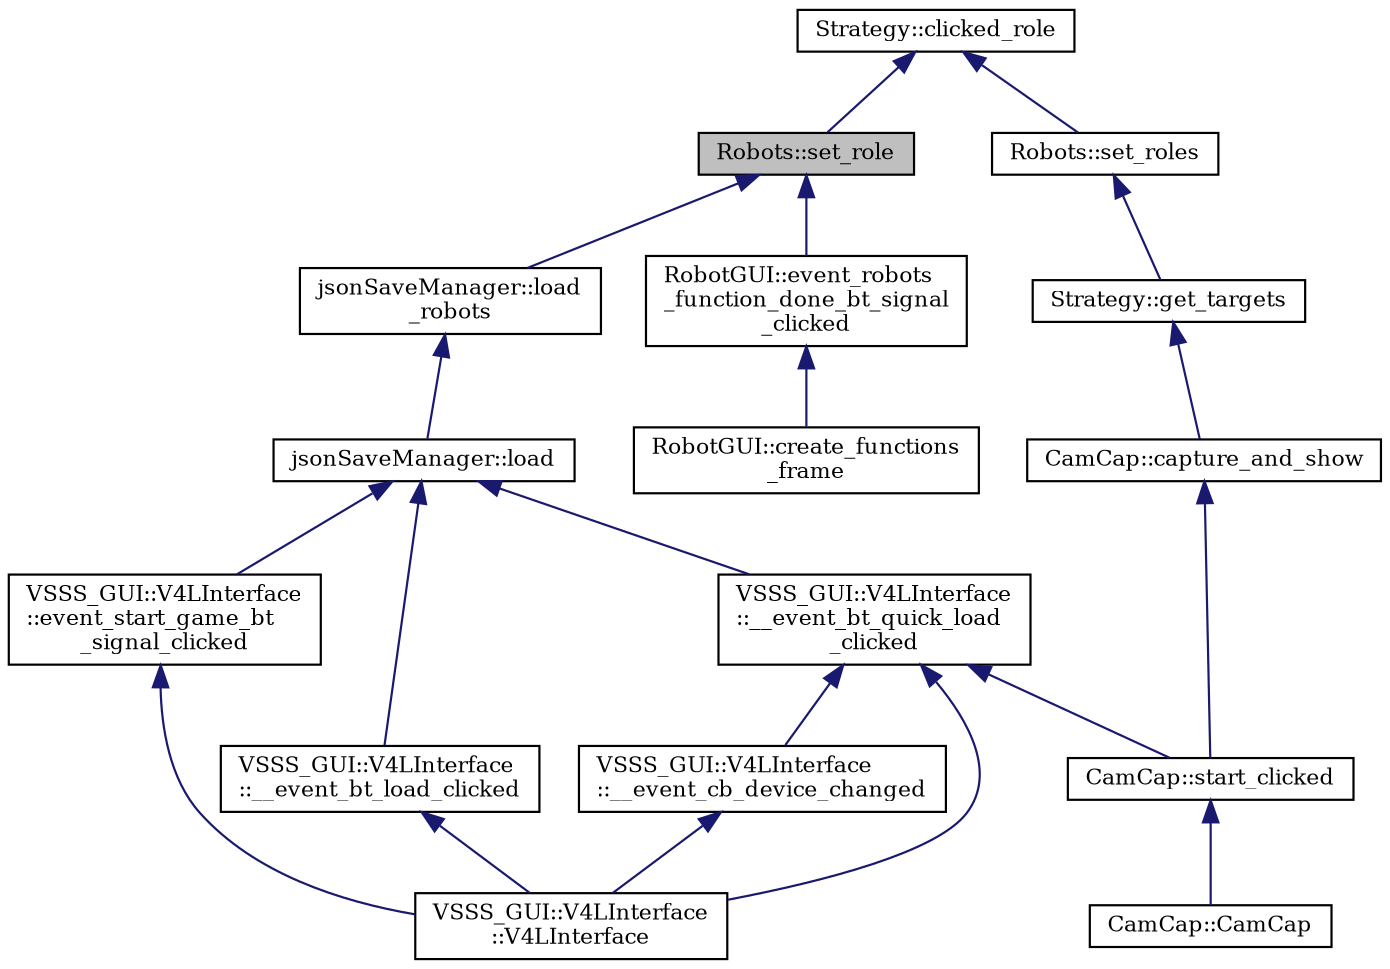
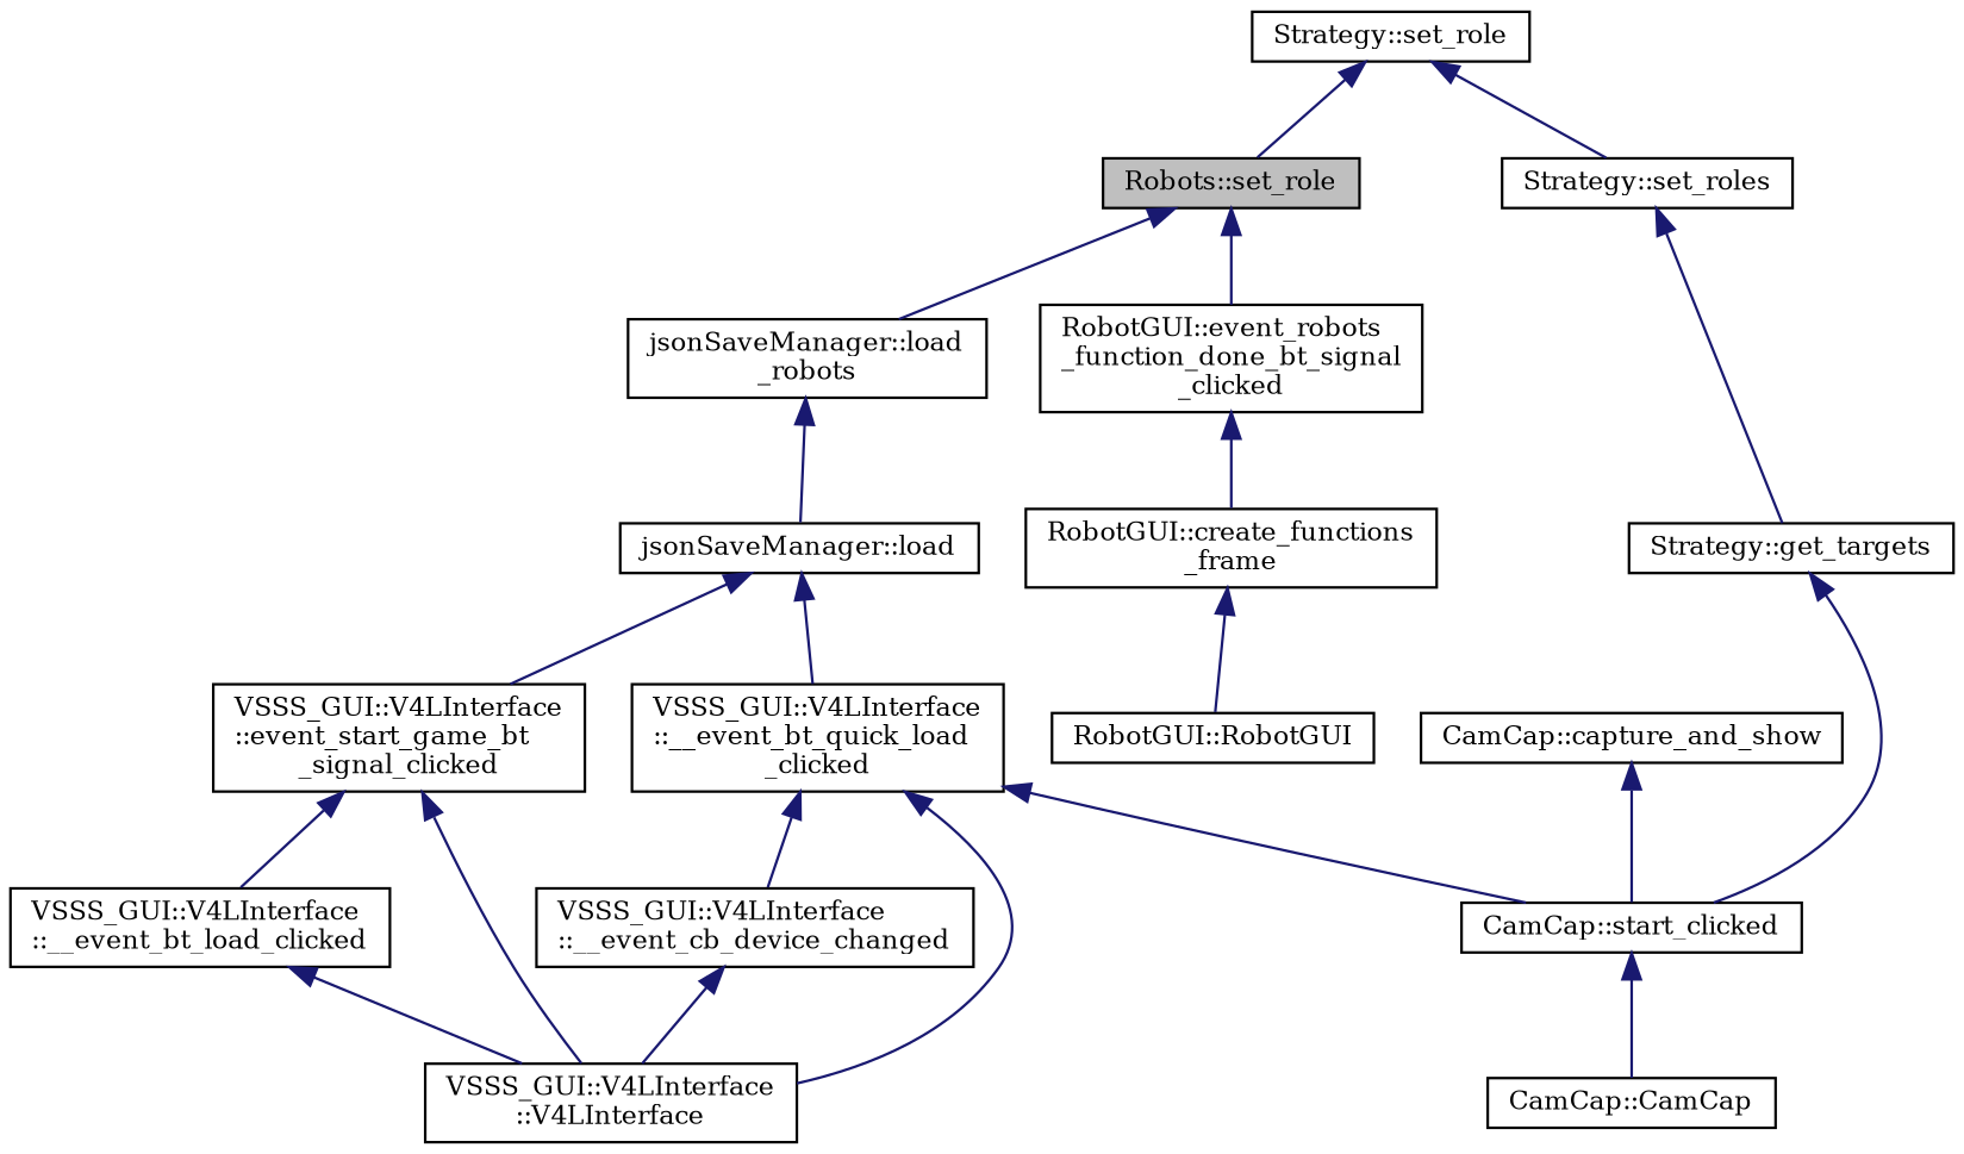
  digraph {
    fontname="DejaVu Serif"
    rankdir=TB
    node [color=black fillcolor=white fontname="DejaVu Serif" fontsize=10 shape=record style=filled]
    edge [color=midnightblue dir=back fontname="DejaVu Serif" fontsize=10 labelfontname=Helvetica labelfontsize=10 style=solid]
    n1 [fillcolor=grey75 fontcolor=black height=0.2 label="Robots::set_role" width=0.4]
    n2 [height=0.2 label="RobotGUI::event_robots\l_function_done_bt_signal\l_clicked" width=0.4]
    n3 [height=0.2 label="jsonSaveManager::load\l_robots" width=0.4]
    n4 [height=0.2 label="RobotGUI::create_functions\l_frame" width=0.4]
    n5 [height=0.2 label="jsonSaveManager::load" width=0.4]
-   n6 [height=0.2 label="Strategy::clicked_role" width=0.4]
-   n7 [height=0.2 label="Robots::set_roles" width=0.4]
+   n6 [height=0.2 label="Strategy::set_role" width=0.4]
+   n7 [height=0.2 label="Strategy::set_roles" width=0.4]
+   n8 [height=0.2 label="RobotGUI::RobotGUI" width=0.4]
    n9 [height=0.2 label="VSSS_GUI::V4LInterface\l::__event_bt_load_clicked" width=0.4]
    n10 [height=0.2 label="VSSS_GUI::V4LInterface\l::__event_bt_quick_load\l_clicked" width=0.4]
    n11 [height=0.2 label="VSSS_GUI::V4LInterface\l::event_start_game_bt\l_signal_clicked" width=0.4]
    n12 [height=0.2 label="VSSS_GUI::V4LInterface\l::V4LInterface" width=0.4]
    n13 [height=0.2 label="CamCap::start_clicked" width=0.4]
    n14 [height=0.2 label="VSSS_GUI::V4LInterface\l::__event_cb_device_changed" width=0.4]
    n15 [height=0.2 label="CamCap::CamCap" width=0.4]
    n16 [height=0.2 label="Strategy::get_targets" width=0.4]
    n17 [height=0.2 label="CamCap::capture_and_show" width=0.4]
    n1 -> n2
    n1 -> n3
    n2 -> n4
    n3 -> n5
-   n5 -> n9
+   n4 -> n8
+   n11 -> n9
    n5 -> n10
    n5 -> n11
    n6 -> n1
    n6 -> n7
    n7 -> n16
    n9 -> n12
    n10 -> n12
    n10 -> n13
    n10 -> n14
    n11 -> n12
    n13 -> n15
    n14 -> n12
-   n16 -> n17
+   n16 -> n13
    n17 -> n13
  }
